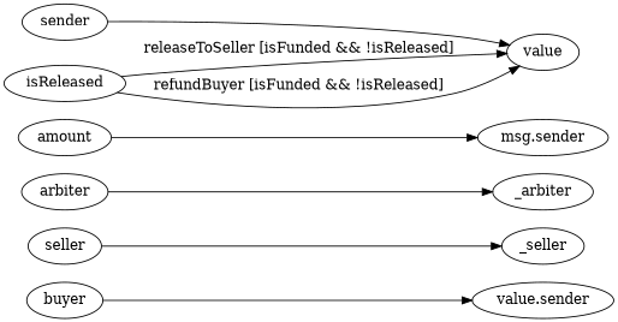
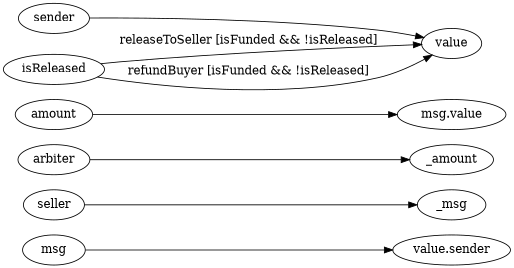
  digraph {
    rankdir=LR
    n1 [label="value.sender"]
-   buyer
+   buyer [label=msg]
    seller
-   _seller
+   _seller [label=_msg]
    arbiter
-   _arbiter
+   _arbiter [label=_amount]
    amount
-   "msg.value" [label="msg.sender"]
+   "msg.value"
    n9 [label=sender]
    n10 [label=value]
    isReleased
    buyer -> n1
    seller -> _seller
    arbiter -> _arbiter
    amount -> "msg.value"
    n9 -> n10
    isReleased -> n10 [label="releaseToSeller [isFunded && !isReleased]"]
    isReleased -> n10 [label="refundBuyer [isFunded && !isReleased]"]
  }
